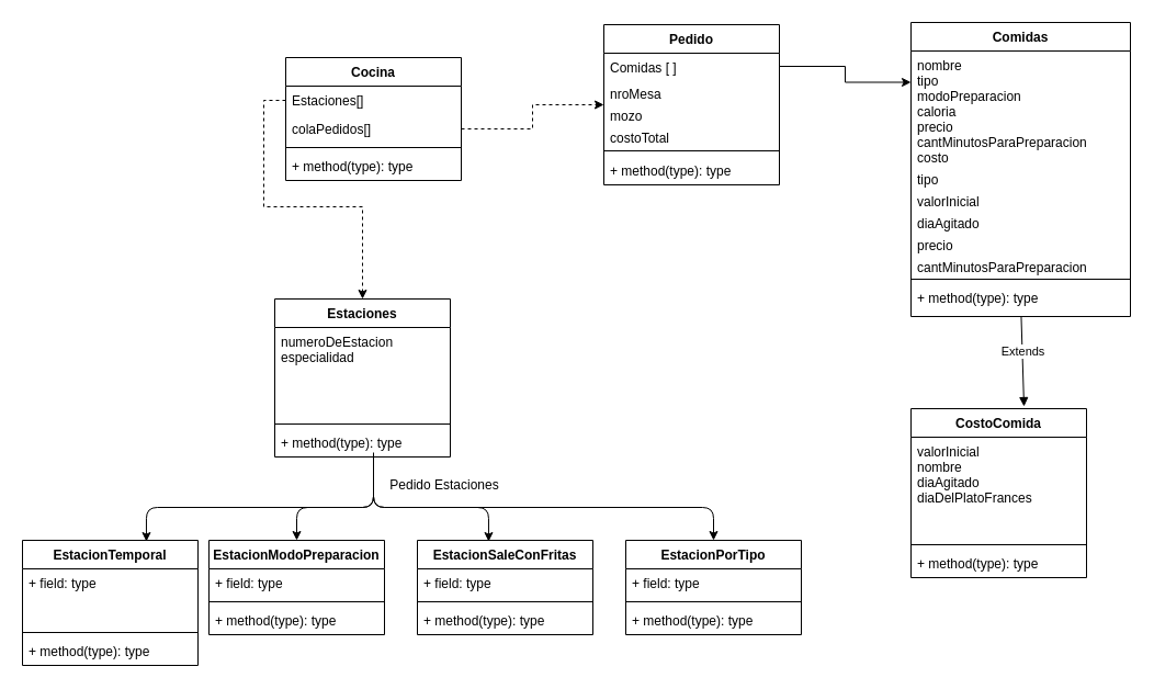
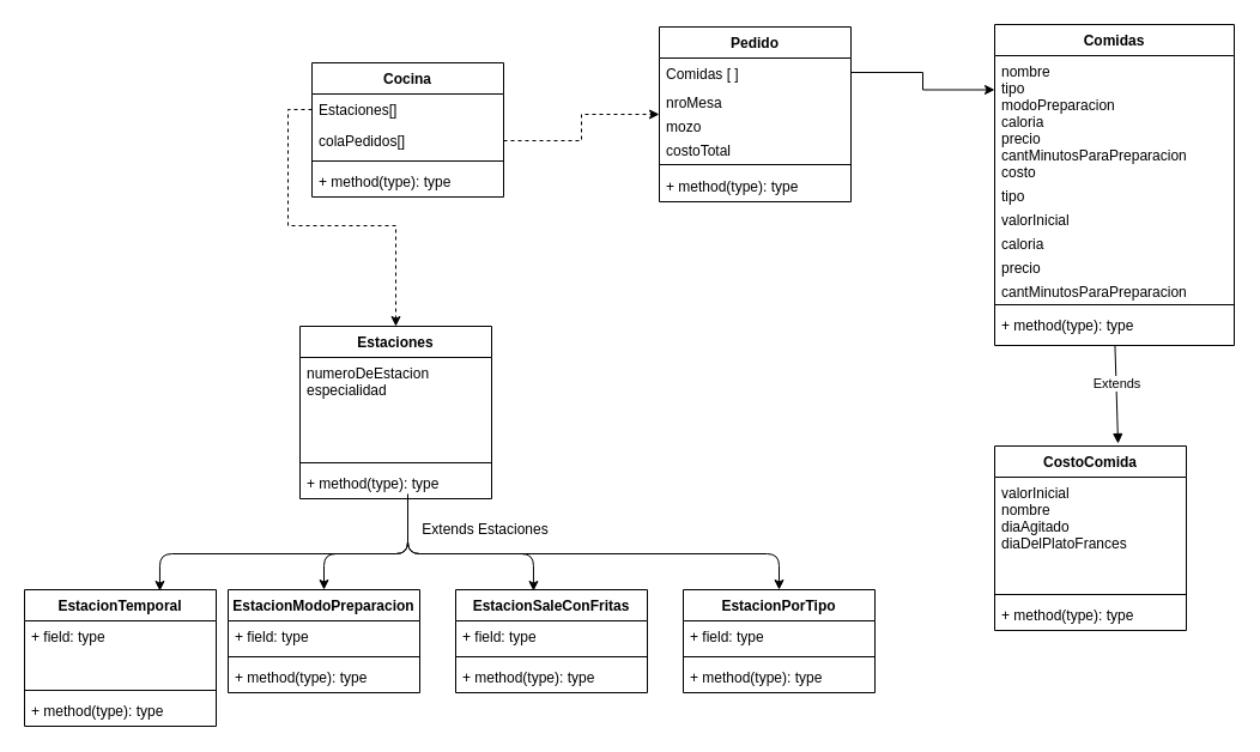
  <mxCell id="0" />
  <mxCell id="1" parent="0" />
  <mxCell id="2" value="Pedido" style="swimlane;fontStyle=1;align=center;verticalAlign=top;childLayout=stackLayout;horizontal=1;startSize=26;horizontalStack=0;resizeParent=1;resizeParentMax=0;resizeLast=0;collapsible=1;marginBottom=0;" parent="1" vertex="1"><mxGeometry x="550" y="22" width="160" height="146" as="geometry" /></mxCell>
  <mxCell id="3" value="Comidas [ ]" style="text;strokeColor=none;fillColor=none;align=left;verticalAlign=top;spacingLeft=4;spacingRight=4;overflow=hidden;rotatable=0;points=[[0,0.5],[1,0.5]];portConstraint=eastwest;" parent="2" vertex="1"><mxGeometry y="26" width="160" height="24" as="geometry" /></mxCell>
  <mxCell id="4" value="nroMesa" style="text;strokeColor=none;fillColor=none;align=left;verticalAlign=top;spacingLeft=4;spacingRight=4;overflow=hidden;rotatable=0;points=[[0,0.5],[1,0.5]];portConstraint=eastwest;" vertex="1" parent="2"><mxGeometry y="50" width="160" height="20" as="geometry" /></mxCell>
  <mxCell id="5" value="mozo" style="text;strokeColor=none;fillColor=none;align=left;verticalAlign=top;spacingLeft=4;spacingRight=4;overflow=hidden;rotatable=0;points=[[0,0.5],[1,0.5]];portConstraint=eastwest;" vertex="1" parent="2"><mxGeometry y="70" width="160" height="20" as="geometry" /></mxCell>
  <mxCell id="6" value="costoTotal" style="text;strokeColor=none;fillColor=none;align=left;verticalAlign=top;spacingLeft=4;spacingRight=4;overflow=hidden;rotatable=0;points=[[0,0.5],[1,0.5]];portConstraint=eastwest;" vertex="1" parent="2"><mxGeometry y="90" width="160" height="20" as="geometry" /></mxCell>
  <mxCell id="7" value="" style="line;strokeWidth=1;fillColor=none;align=left;verticalAlign=middle;spacingTop=-1;spacingLeft=3;spacingRight=3;rotatable=0;labelPosition=right;points=[];portConstraint=eastwest;" parent="2" vertex="1"><mxGeometry y="110" width="160" height="10" as="geometry" /></mxCell>
  <mxCell id="8" value="+ method(type): type" style="text;strokeColor=none;fillColor=none;align=left;verticalAlign=top;spacingLeft=4;spacingRight=4;overflow=hidden;rotatable=0;points=[[0,0.5],[1,0.5]];portConstraint=eastwest;" parent="2" vertex="1"><mxGeometry y="120" width="160" height="26" as="geometry" /></mxCell>
  <mxCell id="9" value="Comidas" style="swimlane;fontStyle=1;align=center;verticalAlign=top;childLayout=stackLayout;horizontal=1;startSize=26;horizontalStack=0;resizeParent=1;resizeParentMax=0;resizeLast=0;collapsible=1;marginBottom=0;" parent="1" vertex="1"><mxGeometry x="830" y="20" width="200" height="268" as="geometry" /></mxCell>
  <mxCell id="10" value="nombre&#10;tipo&#10;modoPreparacion&#10;caloria&#10;precio&#10;cantMinutosParaPreparacion&#10;costo" style="text;strokeColor=none;fillColor=none;align=left;verticalAlign=top;spacingLeft=4;spacingRight=4;overflow=hidden;rotatable=0;points=[[0,0.5],[1,0.5]];portConstraint=eastwest;" parent="9" vertex="1"><mxGeometry y="26" width="200" height="104" as="geometry" /></mxCell>
  <mxCell id="11" value="tipo" style="text;strokeColor=none;fillColor=none;align=left;verticalAlign=top;spacingLeft=4;spacingRight=4;overflow=hidden;rotatable=0;points=[[0,0.5],[1,0.5]];portConstraint=eastwest;" vertex="1" parent="9"><mxGeometry y="130" width="200" height="20" as="geometry" /></mxCell>
  <mxCell id="12" value="valorInicial" style="text;strokeColor=none;fillColor=none;align=left;verticalAlign=top;spacingLeft=4;spacingRight=4;overflow=hidden;rotatable=0;points=[[0,0.5],[1,0.5]];portConstraint=eastwest;" vertex="1" parent="9"><mxGeometry y="150" width="200" height="20" as="geometry" /></mxCell>
- <mxCell id="13" value="diaAgitado" style="text;strokeColor=none;fillColor=none;align=left;verticalAlign=top;spacingLeft=4;spacingRight=4;overflow=hidden;rotatable=0;points=[[0,0.5],[1,0.5]];portConstraint=eastwest;" vertex="1" parent="9"><mxGeometry y="170" width="200" height="20" as="geometry" /></mxCell>
+ <mxCell id="13" value="caloria" style="text;strokeColor=none;fillColor=none;align=left;verticalAlign=top;spacingLeft=4;spacingRight=4;overflow=hidden;rotatable=0;points=[[0,0.5],[1,0.5]];portConstraint=eastwest;" vertex="1" parent="9"><mxGeometry y="170" width="200" height="20" as="geometry" /></mxCell>
  <mxCell id="14" value="precio" style="text;strokeColor=none;fillColor=none;align=left;verticalAlign=top;spacingLeft=4;spacingRight=4;overflow=hidden;rotatable=0;points=[[0,0.5],[1,0.5]];portConstraint=eastwest;" vertex="1" parent="9"><mxGeometry y="190" width="200" height="20" as="geometry" /></mxCell>
  <mxCell id="15" value="cantMinutosParaPreparacion" style="text;strokeColor=none;fillColor=none;align=left;verticalAlign=top;spacingLeft=4;spacingRight=4;overflow=hidden;rotatable=0;points=[[0,0.5],[1,0.5]];portConstraint=eastwest;" vertex="1" parent="9"><mxGeometry y="210" width="200" height="20" as="geometry" /></mxCell>
  <mxCell id="16" value="" style="line;strokeWidth=1;fillColor=none;align=left;verticalAlign=middle;spacingTop=-1;spacingLeft=3;spacingRight=3;rotatable=0;labelPosition=right;points=[];portConstraint=eastwest;" parent="9" vertex="1"><mxGeometry y="230" width="200" height="8" as="geometry" /></mxCell>
  <mxCell id="17" value="+ method(type): type" style="text;strokeColor=none;fillColor=none;align=left;verticalAlign=top;spacingLeft=4;spacingRight=4;overflow=hidden;rotatable=0;points=[[0,0.5],[1,0.5]];portConstraint=eastwest;" parent="9" vertex="1"><mxGeometry y="238" width="200" height="30" as="geometry" /></mxCell>
  <mxCell id="18" value="Estaciones" style="swimlane;fontStyle=1;align=center;verticalAlign=top;childLayout=stackLayout;horizontal=1;startSize=26;horizontalStack=0;resizeParent=1;resizeParentMax=0;resizeLast=0;collapsible=1;marginBottom=0;" parent="1" vertex="1"><mxGeometry x="250" y="272" width="160" height="144" as="geometry" /></mxCell>
  <mxCell id="19" value="numeroDeEstacion&#10;especialidad&#10;" style="text;strokeColor=none;fillColor=none;align=left;verticalAlign=top;spacingLeft=4;spacingRight=4;overflow=hidden;rotatable=0;points=[[0,0.5],[1,0.5]];portConstraint=eastwest;" parent="18" vertex="1"><mxGeometry y="26" width="160" height="84" as="geometry" /></mxCell>
  <mxCell id="20" value="" style="line;strokeWidth=1;fillColor=none;align=left;verticalAlign=middle;spacingTop=-1;spacingLeft=3;spacingRight=3;rotatable=0;labelPosition=right;points=[];portConstraint=eastwest;" parent="18" vertex="1"><mxGeometry y="110" width="160" height="8" as="geometry" /></mxCell>
  <mxCell id="21" value="+ method(type): type" style="text;strokeColor=none;fillColor=none;align=left;verticalAlign=top;spacingLeft=4;spacingRight=4;overflow=hidden;rotatable=0;points=[[0,0.5],[1,0.5]];portConstraint=eastwest;" parent="18" vertex="1"><mxGeometry y="118" width="160" height="26" as="geometry" /></mxCell>
  <mxCell id="22" value="EstacionTemporal" style="swimlane;fontStyle=1;align=center;verticalAlign=top;childLayout=stackLayout;horizontal=1;startSize=26;horizontalStack=0;resizeParent=1;resizeParentMax=0;resizeLast=0;collapsible=1;marginBottom=0;" parent="1" vertex="1"><mxGeometry x="20" y="492" width="160" height="114" as="geometry" /></mxCell>
  <mxCell id="23" value="+ field: type" style="text;strokeColor=none;fillColor=none;align=left;verticalAlign=top;spacingLeft=4;spacingRight=4;overflow=hidden;rotatable=0;points=[[0,0.5],[1,0.5]];portConstraint=eastwest;" parent="22" vertex="1"><mxGeometry y="26" width="160" height="54" as="geometry" /></mxCell>
  <mxCell id="24" value="" style="line;strokeWidth=1;fillColor=none;align=left;verticalAlign=middle;spacingTop=-1;spacingLeft=3;spacingRight=3;rotatable=0;labelPosition=right;points=[];portConstraint=eastwest;" parent="22" vertex="1"><mxGeometry y="80" width="160" height="8" as="geometry" /></mxCell>
  <mxCell id="25" value="+ method(type): type" style="text;strokeColor=none;fillColor=none;align=left;verticalAlign=top;spacingLeft=4;spacingRight=4;overflow=hidden;rotatable=0;points=[[0,0.5],[1,0.5]];portConstraint=eastwest;" parent="22" vertex="1"><mxGeometry y="88" width="160" height="26" as="geometry" /></mxCell>
  <mxCell id="26" value="EstacionModoPreparacion" style="swimlane;fontStyle=1;align=center;verticalAlign=top;childLayout=stackLayout;horizontal=1;startSize=26;horizontalStack=0;resizeParent=1;resizeParentMax=0;resizeLast=0;collapsible=1;marginBottom=0;" parent="1" vertex="1"><mxGeometry x="190" y="492" width="160" height="86" as="geometry" /></mxCell>
  <mxCell id="27" value="+ field: type" style="text;strokeColor=none;fillColor=none;align=left;verticalAlign=top;spacingLeft=4;spacingRight=4;overflow=hidden;rotatable=0;points=[[0,0.5],[1,0.5]];portConstraint=eastwest;" parent="26" vertex="1"><mxGeometry y="26" width="160" height="26" as="geometry" /></mxCell>
  <mxCell id="28" value="" style="line;strokeWidth=1;fillColor=none;align=left;verticalAlign=middle;spacingTop=-1;spacingLeft=3;spacingRight=3;rotatable=0;labelPosition=right;points=[];portConstraint=eastwest;" parent="26" vertex="1"><mxGeometry y="52" width="160" height="8" as="geometry" /></mxCell>
  <mxCell id="29" value="+ method(type): type" style="text;strokeColor=none;fillColor=none;align=left;verticalAlign=top;spacingLeft=4;spacingRight=4;overflow=hidden;rotatable=0;points=[[0,0.5],[1,0.5]];portConstraint=eastwest;" parent="26" vertex="1"><mxGeometry y="60" width="160" height="26" as="geometry" /></mxCell>
  <mxCell id="30" value="EstacionSaleConFritas" style="swimlane;fontStyle=1;align=center;verticalAlign=top;childLayout=stackLayout;horizontal=1;startSize=26;horizontalStack=0;resizeParent=1;resizeParentMax=0;resizeLast=0;collapsible=1;marginBottom=0;" parent="1" vertex="1"><mxGeometry x="380" y="492" width="160" height="86" as="geometry" /></mxCell>
  <mxCell id="31" value="+ field: type" style="text;strokeColor=none;fillColor=none;align=left;verticalAlign=top;spacingLeft=4;spacingRight=4;overflow=hidden;rotatable=0;points=[[0,0.5],[1,0.5]];portConstraint=eastwest;" parent="30" vertex="1"><mxGeometry y="26" width="160" height="26" as="geometry" /></mxCell>
  <mxCell id="32" value="" style="line;strokeWidth=1;fillColor=none;align=left;verticalAlign=middle;spacingTop=-1;spacingLeft=3;spacingRight=3;rotatable=0;labelPosition=right;points=[];portConstraint=eastwest;" parent="30" vertex="1"><mxGeometry y="52" width="160" height="8" as="geometry" /></mxCell>
  <mxCell id="33" value="+ method(type): type" style="text;strokeColor=none;fillColor=none;align=left;verticalAlign=top;spacingLeft=4;spacingRight=4;overflow=hidden;rotatable=0;points=[[0,0.5],[1,0.5]];portConstraint=eastwest;" parent="30" vertex="1"><mxGeometry y="60" width="160" height="26" as="geometry" /></mxCell>
  <mxCell id="34" value="EstacionPorTipo" style="swimlane;fontStyle=1;align=center;verticalAlign=top;childLayout=stackLayout;horizontal=1;startSize=26;horizontalStack=0;resizeParent=1;resizeParentMax=0;resizeLast=0;collapsible=1;marginBottom=0;" parent="1" vertex="1"><mxGeometry x="570" y="492" width="160" height="86" as="geometry" /></mxCell>
  <mxCell id="35" value="+ field: type" style="text;strokeColor=none;fillColor=none;align=left;verticalAlign=top;spacingLeft=4;spacingRight=4;overflow=hidden;rotatable=0;points=[[0,0.5],[1,0.5]];portConstraint=eastwest;" parent="34" vertex="1"><mxGeometry y="26" width="160" height="26" as="geometry" /></mxCell>
  <mxCell id="36" value="" style="line;strokeWidth=1;fillColor=none;align=left;verticalAlign=middle;spacingTop=-1;spacingLeft=3;spacingRight=3;rotatable=0;labelPosition=right;points=[];portConstraint=eastwest;" parent="34" vertex="1"><mxGeometry y="52" width="160" height="8" as="geometry" /></mxCell>
  <mxCell id="37" value="+ method(type): type" style="text;strokeColor=none;fillColor=none;align=left;verticalAlign=top;spacingLeft=4;spacingRight=4;overflow=hidden;rotatable=0;points=[[0,0.5],[1,0.5]];portConstraint=eastwest;" parent="34" vertex="1"><mxGeometry y="60" width="160" height="26" as="geometry" /></mxCell>
  <mxCell id="38" value="Cocina" style="swimlane;fontStyle=1;align=center;verticalAlign=top;childLayout=stackLayout;horizontal=1;startSize=26;horizontalStack=0;resizeParent=1;resizeParentMax=0;resizeLast=0;collapsible=1;marginBottom=0;" parent="1" vertex="1"><mxGeometry x="260" y="52" width="160" height="112" as="geometry" /></mxCell>
  <mxCell id="39" value="Estaciones[]" style="text;strokeColor=none;fillColor=none;align=left;verticalAlign=top;spacingLeft=4;spacingRight=4;overflow=hidden;rotatable=0;points=[[0,0.5],[1,0.5]];portConstraint=eastwest;" parent="38" vertex="1"><mxGeometry y="26" width="160" height="26" as="geometry" /></mxCell>
  <mxCell id="40" value="colaPedidos[]" style="text;strokeColor=none;fillColor=none;align=left;verticalAlign=top;spacingLeft=4;spacingRight=4;overflow=hidden;rotatable=0;points=[[0,0.5],[1,0.5]];portConstraint=eastwest;" vertex="1" parent="38"><mxGeometry y="52" width="160" height="26" as="geometry" /></mxCell>
  <mxCell id="41" value="" style="line;strokeWidth=1;fillColor=none;align=left;verticalAlign=middle;spacingTop=-1;spacingLeft=3;spacingRight=3;rotatable=0;labelPosition=right;points=[];portConstraint=eastwest;" parent="38" vertex="1"><mxGeometry y="78" width="160" height="8" as="geometry" /></mxCell>
  <mxCell id="42" value="+ method(type): type" style="text;strokeColor=none;fillColor=none;align=left;verticalAlign=top;spacingLeft=4;spacingRight=4;overflow=hidden;rotatable=0;points=[[0,0.5],[1,0.5]];portConstraint=eastwest;" parent="38" vertex="1"><mxGeometry y="86" width="160" height="26" as="geometry" /></mxCell>
  <mxCell id="43" style="edgeStyle=orthogonalEdgeStyle;rounded=0;orthogonalLoop=1;jettySize=auto;html=1;entryX=0;entryY=0.274;entryDx=0;entryDy=0;entryPerimeter=0;" parent="1" source="3" target="10" edge="1"><mxGeometry relative="1" as="geometry" /></mxCell>
- <mxCell id="44" value="Pedido Estaciones" style="text;html=1;strokeColor=none;fillColor=none;align=center;verticalAlign=middle;whiteSpace=wrap;rounded=0;" parent="1" vertex="1"><mxGeometry x="300" y="432" width="210" height="20" as="geometry" /></mxCell>
+ <mxCell id="44" value="Extends Estaciones" style="text;html=1;strokeColor=none;fillColor=none;align=center;verticalAlign=middle;whiteSpace=wrap;rounded=0;" parent="1" vertex="1"><mxGeometry x="300" y="432" width="210" height="20" as="geometry" /></mxCell>
  <mxCell id="45" value="" style="edgeStyle=elbowEdgeStyle;elbow=vertical;entryX=0.706;entryY=0.009;entryDx=0;entryDy=0;entryPerimeter=0;" parent="1" target="22" edge="1"><mxGeometry relative="1" as="geometry"><mxPoint x="340" y="442" as="sourcePoint" /><mxPoint x="160" y="492" as="targetPoint" /><Array as="points"><mxPoint x="210" y="462" /></Array></mxGeometry></mxCell>
  <mxCell id="46" value="" style="edgeStyle=elbowEdgeStyle;elbow=vertical;" parent="1" edge="1"><mxGeometry relative="1" as="geometry"><mxPoint x="340" y="442" as="sourcePoint" /><mxPoint x="270" y="492" as="targetPoint" /><Array as="points"><mxPoint x="300" y="462" /></Array></mxGeometry></mxCell>
  <mxCell id="47" value="" style="edgeStyle=elbowEdgeStyle;elbow=vertical;entryX=0.406;entryY=0.012;entryDx=0;entryDy=0;entryPerimeter=0;" parent="1" target="30" edge="1"><mxGeometry relative="1" as="geometry"><mxPoint x="340" y="442" as="sourcePoint" /><mxPoint x="400" y="492" as="targetPoint" /><Array as="points"><mxPoint x="390" y="462" /></Array></mxGeometry></mxCell>
  <mxCell id="48" value="" style="edgeStyle=elbowEdgeStyle;elbow=vertical;entryX=0.5;entryY=0;entryDx=0;entryDy=0;" parent="1" target="34" edge="1"><mxGeometry relative="1" as="geometry"><mxPoint x="340" y="412" as="sourcePoint" /><mxPoint x="520" y="492" as="targetPoint" /><Array as="points"><mxPoint x="520" y="462" /><mxPoint x="400" y="472" /><mxPoint x="500" y="472" /></Array></mxGeometry></mxCell>
  <mxCell id="49" value="CostoComida" style="swimlane;fontStyle=1;align=center;verticalAlign=top;childLayout=stackLayout;horizontal=1;startSize=26;horizontalStack=0;resizeParent=1;resizeParentMax=0;resizeLast=0;collapsible=1;marginBottom=0;" parent="1" vertex="1"><mxGeometry x="830" y="372" width="160" height="154" as="geometry" /></mxCell>
  <mxCell id="50" value="valorInicial&#10;nombre&#10;diaAgitado&#10;diaDelPlatoFrances" style="text;strokeColor=none;fillColor=none;align=left;verticalAlign=top;spacingLeft=4;spacingRight=4;overflow=hidden;rotatable=0;points=[[0,0.5],[1,0.5]];portConstraint=eastwest;" parent="49" vertex="1"><mxGeometry y="26" width="160" height="94" as="geometry" /></mxCell>
  <mxCell id="51" value="" style="line;strokeWidth=1;fillColor=none;align=left;verticalAlign=middle;spacingTop=-1;spacingLeft=3;spacingRight=3;rotatable=0;labelPosition=right;points=[];portConstraint=eastwest;" parent="49" vertex="1"><mxGeometry y="120" width="160" height="8" as="geometry" /></mxCell>
  <mxCell id="52" value="+ method(type): type" style="text;strokeColor=none;fillColor=none;align=left;verticalAlign=top;spacingLeft=4;spacingRight=4;overflow=hidden;rotatable=0;points=[[0,0.5],[1,0.5]];portConstraint=eastwest;" parent="49" vertex="1"><mxGeometry y="128" width="160" height="26" as="geometry" /></mxCell>
  <mxCell id="53" value="Extends" style="html=1;verticalAlign=bottom;endArrow=block;" parent="1" source="17" edge="1"><mxGeometry width="80" relative="1" as="geometry"><mxPoint x="1030" y="382" as="sourcePoint" /><mxPoint x="933" y="370" as="targetPoint" /></mxGeometry></mxCell>
  <mxCell id="54" style="edgeStyle=orthogonalEdgeStyle;rounded=0;orthogonalLoop=1;jettySize=auto;html=1;dashed=1;" edge="1" parent="1" source="40" target="2"><mxGeometry relative="1" as="geometry" /></mxCell>
  <mxCell id="55" style="edgeStyle=orthogonalEdgeStyle;rounded=0;orthogonalLoop=1;jettySize=auto;html=1;entryX=0.5;entryY=0;entryDx=0;entryDy=0;dashed=1;" edge="1" parent="1" source="39" target="18"><mxGeometry relative="1" as="geometry" /></mxCell>
